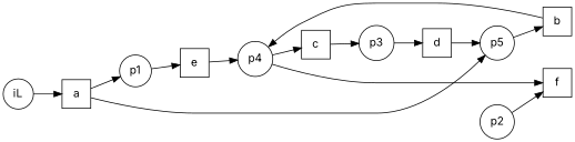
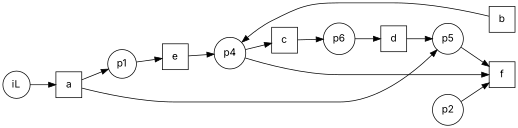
  digraph {
    fontname=Inter
    rankdir=LR
    node [fontname=Inter shape=square]
    edge [fontname=Inter]
    a
    p1 [shape=circle]
    p5 [shape=circle]
    e
    b
    p4 [shape=circle]
    f
    p2 [shape=circle]
    c
-   p3 [shape=circle]
+   p3 [shape=circle label=p6]
    d
    iL [shape=circle]
    a -> p1
    a -> p5
    p1 -> e
-   p5 -> b
+   p5 -> f
    e -> p4
    b -> p4
    p4 -> f
    p4 -> c
    p2 -> f
    c -> p3
    p3 -> d
    d -> p5
    iL -> a
  }
